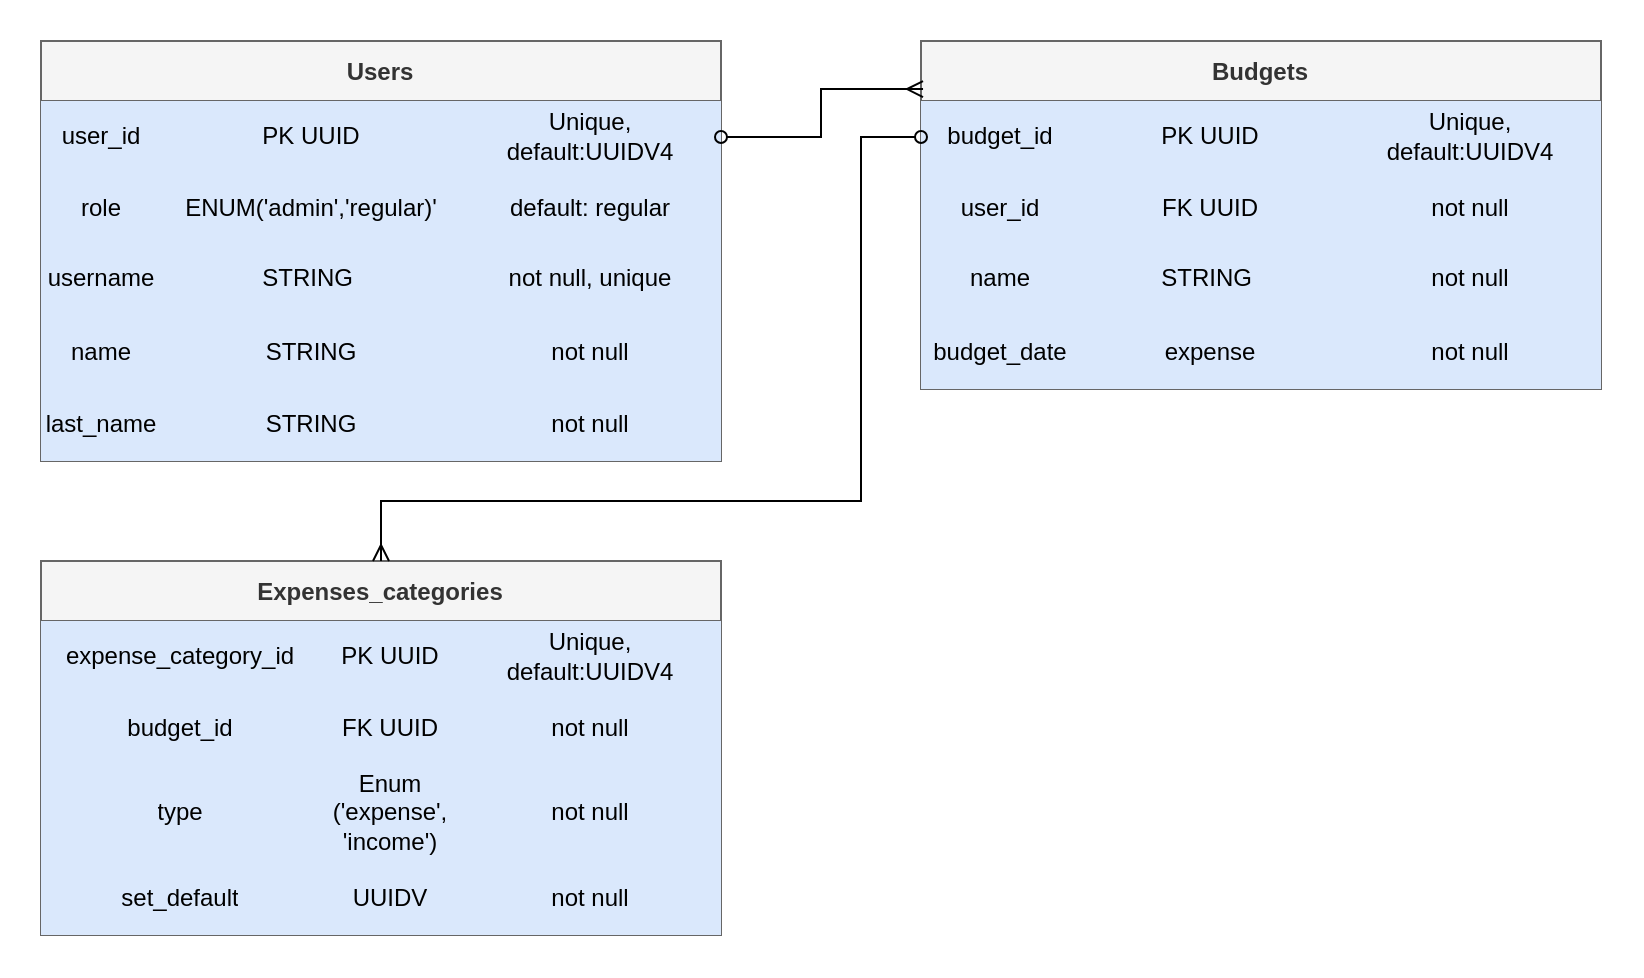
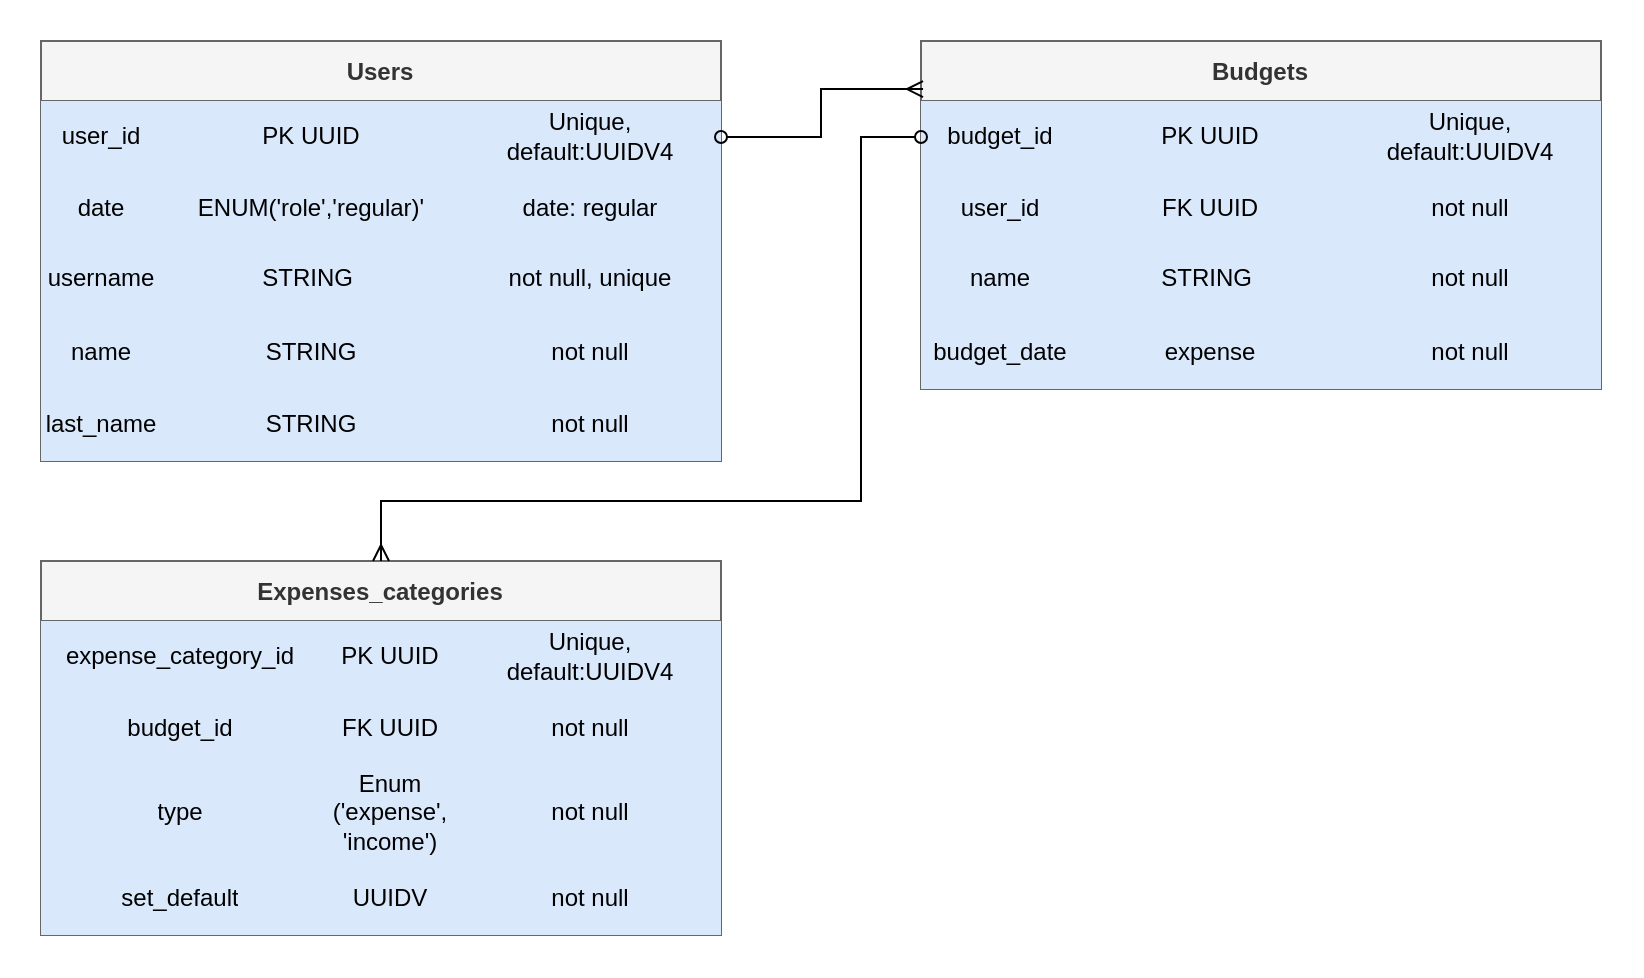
  <mxCell id="0" />
  <mxCell id="1" parent="0" />
  <mxCell id="2" value="Users" style="shape=table;startSize=30;container=1;collapsible=0;childLayout=tableLayout;fontStyle=1;align=center;fillColor=#f5f5f5;fontColor=#333333;strokeColor=#666666;" vertex="1" parent="1"><mxGeometry x="20" y="20" width="340" height="210" as="geometry" /></mxCell>
  <mxCell id="3" value="" style="shape=tableRow;horizontal=0;startSize=0;swimlaneHead=0;swimlaneBody=0;top=0;left=0;bottom=0;right=0;collapsible=0;dropTarget=0;fillColor=none;points=[[0,0.5],[1,0.5]];portConstraint=eastwest;" vertex="1" parent="2"><mxGeometry y="30" width="340" height="36" as="geometry" /></mxCell>
  <mxCell id="4" value="user_id" style="shape=partialRectangle;html=1;whiteSpace=wrap;connectable=0;fillColor=#dae8fc;top=0;left=0;bottom=0;right=0;overflow=hidden;strokeColor=#6c8ebf;" vertex="1" parent="3"><mxGeometry width="61" height="36" as="geometry"><mxRectangle width="61" height="36" as="alternateBounds" /></mxGeometry></mxCell>
  <mxCell id="5" value="PK UUID" style="shape=partialRectangle;html=1;whiteSpace=wrap;connectable=0;fillColor=#dae8fc;top=0;left=0;bottom=0;right=0;overflow=hidden;strokeColor=#6c8ebf;" vertex="1" parent="3"><mxGeometry x="61" width="149" height="36" as="geometry"><mxRectangle width="149" height="36" as="alternateBounds" /></mxGeometry></mxCell>
  <mxCell id="6" value="Unique, default:UUIDV4" style="shape=partialRectangle;html=1;whiteSpace=wrap;connectable=0;fillColor=#dae8fc;top=0;left=0;bottom=0;right=0;overflow=hidden;strokeColor=#6c8ebf;" vertex="1" parent="3"><mxGeometry x="210" width="130" height="36" as="geometry"><mxRectangle width="130" height="36" as="alternateBounds" /></mxGeometry></mxCell>
  <mxCell id="7" value="" style="shape=tableRow;horizontal=0;startSize=0;swimlaneHead=0;swimlaneBody=0;top=0;left=0;bottom=0;right=0;collapsible=0;dropTarget=0;fillColor=none;points=[[0,0.5],[1,0.5]];portConstraint=eastwest;" vertex="1" parent="2"><mxGeometry y="66" width="340" height="35" as="geometry" /></mxCell>
- <mxCell id="8" value="role" style="shape=partialRectangle;html=1;whiteSpace=wrap;connectable=0;fillColor=#dae8fc;top=0;left=0;bottom=0;right=0;overflow=hidden;strokeColor=#6c8ebf;" vertex="1" parent="7"><mxGeometry width="61" height="35" as="geometry"><mxRectangle width="61" height="35" as="alternateBounds" /></mxGeometry></mxCell>
- <mxCell id="9" value="ENUM('admin','regular)'" style="shape=partialRectangle;html=1;whiteSpace=wrap;connectable=0;fillColor=#dae8fc;top=0;left=0;bottom=0;right=0;overflow=hidden;strokeColor=#6c8ebf;" vertex="1" parent="7"><mxGeometry x="61" width="149" height="35" as="geometry"><mxRectangle width="149" height="35" as="alternateBounds" /></mxGeometry></mxCell>
- <mxCell id="10" value="default: regular" style="shape=partialRectangle;html=1;whiteSpace=wrap;connectable=0;fillColor=#dae8fc;top=0;left=0;bottom=0;right=0;overflow=hidden;strokeColor=#6c8ebf;" vertex="1" parent="7"><mxGeometry x="210" width="130" height="35" as="geometry"><mxRectangle width="130" height="35" as="alternateBounds" /></mxGeometry></mxCell>
+ <mxCell id="8" value="date" style="shape=partialRectangle;html=1;whiteSpace=wrap;connectable=0;fillColor=#dae8fc;top=0;left=0;bottom=0;right=0;overflow=hidden;strokeColor=#6c8ebf;" vertex="1" parent="7"><mxGeometry width="61" height="35" as="geometry"><mxRectangle width="61" height="35" as="alternateBounds" /></mxGeometry></mxCell>
+ <mxCell id="9" value="ENUM('role','regular)'" style="shape=partialRectangle;html=1;whiteSpace=wrap;connectable=0;fillColor=#dae8fc;top=0;left=0;bottom=0;right=0;overflow=hidden;strokeColor=#6c8ebf;" vertex="1" parent="7"><mxGeometry x="61" width="149" height="35" as="geometry"><mxRectangle width="149" height="35" as="alternateBounds" /></mxGeometry></mxCell>
+ <mxCell id="10" value="date: regular" style="shape=partialRectangle;html=1;whiteSpace=wrap;connectable=0;fillColor=#dae8fc;top=0;left=0;bottom=0;right=0;overflow=hidden;strokeColor=#6c8ebf;" vertex="1" parent="7"><mxGeometry x="210" width="130" height="35" as="geometry"><mxRectangle width="130" height="35" as="alternateBounds" /></mxGeometry></mxCell>
  <mxCell id="11" value="" style="shape=tableRow;horizontal=0;startSize=0;swimlaneHead=0;swimlaneBody=0;top=0;left=0;bottom=0;right=0;collapsible=0;dropTarget=0;fillColor=none;points=[[0,0.5],[1,0.5]];portConstraint=eastwest;" vertex="1" parent="2"><mxGeometry y="101" width="340" height="36" as="geometry" /></mxCell>
  <mxCell id="12" value="username" style="shape=partialRectangle;html=1;whiteSpace=wrap;connectable=0;fillColor=#dae8fc;top=0;left=0;bottom=0;right=0;overflow=hidden;strokeColor=#6c8ebf;" vertex="1" parent="11"><mxGeometry width="61" height="36" as="geometry"><mxRectangle width="61" height="36" as="alternateBounds" /></mxGeometry></mxCell>
  <mxCell id="13" value="STRING&lt;span style=&quot;white-space: pre;&quot;&gt; &lt;/span&gt;" style="shape=partialRectangle;html=1;whiteSpace=wrap;connectable=0;fillColor=#dae8fc;top=0;left=0;bottom=0;right=0;overflow=hidden;strokeColor=#6c8ebf;" vertex="1" parent="11"><mxGeometry x="61" width="149" height="36" as="geometry"><mxRectangle width="149" height="36" as="alternateBounds" /></mxGeometry></mxCell>
  <mxCell id="14" value="not null, unique" style="shape=partialRectangle;html=1;whiteSpace=wrap;connectable=0;fillColor=#dae8fc;top=0;left=0;bottom=0;right=0;overflow=hidden;strokeColor=#6c8ebf;" vertex="1" parent="11"><mxGeometry x="210" width="130" height="36" as="geometry"><mxRectangle width="130" height="36" as="alternateBounds" /></mxGeometry></mxCell>
  <mxCell id="15" style="shape=tableRow;horizontal=0;startSize=0;swimlaneHead=0;swimlaneBody=0;top=0;left=0;bottom=0;right=0;collapsible=0;dropTarget=0;fillColor=none;points=[[0,0.5],[1,0.5]];portConstraint=eastwest;" vertex="1" parent="2"><mxGeometry y="137" width="340" height="37" as="geometry" /></mxCell>
  <mxCell id="16" value="name" style="shape=partialRectangle;html=1;whiteSpace=wrap;connectable=0;fillColor=#dae8fc;top=0;left=0;bottom=0;right=0;overflow=hidden;strokeColor=#6c8ebf;" vertex="1" parent="15"><mxGeometry width="61" height="37" as="geometry"><mxRectangle width="61" height="37" as="alternateBounds" /></mxGeometry></mxCell>
  <mxCell id="17" value="STRING" style="shape=partialRectangle;html=1;whiteSpace=wrap;connectable=0;fillColor=#dae8fc;top=0;left=0;bottom=0;right=0;overflow=hidden;strokeColor=#6c8ebf;" vertex="1" parent="15"><mxGeometry x="61" width="149" height="37" as="geometry"><mxRectangle width="149" height="37" as="alternateBounds" /></mxGeometry></mxCell>
  <mxCell id="18" value="not null" style="shape=partialRectangle;html=1;whiteSpace=wrap;connectable=0;fillColor=#dae8fc;top=0;left=0;bottom=0;right=0;overflow=hidden;strokeColor=#6c8ebf;" vertex="1" parent="15"><mxGeometry x="210" width="130" height="37" as="geometry"><mxRectangle width="130" height="37" as="alternateBounds" /></mxGeometry></mxCell>
  <mxCell id="19" style="shape=tableRow;horizontal=0;startSize=0;swimlaneHead=0;swimlaneBody=0;top=0;left=0;bottom=0;right=0;collapsible=0;dropTarget=0;fillColor=none;points=[[0,0.5],[1,0.5]];portConstraint=eastwest;" vertex="1" parent="2"><mxGeometry y="174" width="340" height="36" as="geometry" /></mxCell>
  <mxCell id="20" value="last_name" style="shape=partialRectangle;html=1;whiteSpace=wrap;connectable=0;fillColor=#dae8fc;top=0;left=0;bottom=0;right=0;overflow=hidden;strokeColor=#6c8ebf;" vertex="1" parent="19"><mxGeometry width="61" height="36" as="geometry"><mxRectangle width="61" height="36" as="alternateBounds" /></mxGeometry></mxCell>
  <mxCell id="21" value="STRING" style="shape=partialRectangle;html=1;whiteSpace=wrap;connectable=0;fillColor=#dae8fc;top=0;left=0;bottom=0;right=0;overflow=hidden;strokeColor=#6c8ebf;" vertex="1" parent="19"><mxGeometry x="61" width="149" height="36" as="geometry"><mxRectangle width="149" height="36" as="alternateBounds" /></mxGeometry></mxCell>
  <mxCell id="22" value="not null" style="shape=partialRectangle;html=1;whiteSpace=wrap;connectable=0;fillColor=#dae8fc;top=0;left=0;bottom=0;right=0;overflow=hidden;strokeColor=#6c8ebf;" vertex="1" parent="19"><mxGeometry x="210" width="130" height="36" as="geometry"><mxRectangle width="130" height="36" as="alternateBounds" /></mxGeometry></mxCell>
  <mxCell id="23" value="Budgets" style="shape=table;startSize=30;container=1;collapsible=0;childLayout=tableLayout;fontStyle=1;align=center;fillColor=#f5f5f5;fontColor=#333333;strokeColor=#666666;" vertex="1" parent="1"><mxGeometry x="460" y="20" width="340" height="174" as="geometry" /></mxCell>
  <mxCell id="24" value="" style="shape=tableRow;horizontal=0;startSize=0;swimlaneHead=0;swimlaneBody=0;top=0;left=0;bottom=0;right=0;collapsible=0;dropTarget=0;fillColor=none;points=[[0,0.5],[1,0.5]];portConstraint=eastwest;" vertex="1" parent="23"><mxGeometry y="30" width="340" height="36" as="geometry" /></mxCell>
  <mxCell id="25" value="budget_id" style="shape=partialRectangle;html=1;whiteSpace=wrap;connectable=0;fillColor=#dae8fc;top=0;left=0;bottom=0;right=0;overflow=hidden;strokeColor=#6c8ebf;" vertex="1" parent="24"><mxGeometry width="80" height="36" as="geometry"><mxRectangle width="80" height="36" as="alternateBounds" /></mxGeometry></mxCell>
  <mxCell id="26" value="PK UUID" style="shape=partialRectangle;html=1;whiteSpace=wrap;connectable=0;fillColor=#dae8fc;top=0;left=0;bottom=0;right=0;overflow=hidden;strokeColor=#6c8ebf;" vertex="1" parent="24"><mxGeometry x="80" width="130" height="36" as="geometry"><mxRectangle width="130" height="36" as="alternateBounds" /></mxGeometry></mxCell>
  <mxCell id="27" value="Unique, default:UUIDV4" style="shape=partialRectangle;html=1;whiteSpace=wrap;connectable=0;fillColor=#dae8fc;top=0;left=0;bottom=0;right=0;overflow=hidden;strokeColor=#6c8ebf;" vertex="1" parent="24"><mxGeometry x="210" width="130" height="36" as="geometry"><mxRectangle width="130" height="36" as="alternateBounds" /></mxGeometry></mxCell>
  <mxCell id="28" value="" style="shape=tableRow;horizontal=0;startSize=0;swimlaneHead=0;swimlaneBody=0;top=0;left=0;bottom=0;right=0;collapsible=0;dropTarget=0;fillColor=none;points=[[0,0.5],[1,0.5]];portConstraint=eastwest;" vertex="1" parent="23"><mxGeometry y="66" width="340" height="35" as="geometry" /></mxCell>
  <mxCell id="29" value="user_id" style="shape=partialRectangle;html=1;whiteSpace=wrap;connectable=0;fillColor=#dae8fc;top=0;left=0;bottom=0;right=0;overflow=hidden;strokeColor=#6c8ebf;" vertex="1" parent="28"><mxGeometry width="80" height="35" as="geometry"><mxRectangle width="80" height="35" as="alternateBounds" /></mxGeometry></mxCell>
  <mxCell id="30" value="FK UUID" style="shape=partialRectangle;html=1;whiteSpace=wrap;connectable=0;fillColor=#dae8fc;top=0;left=0;bottom=0;right=0;overflow=hidden;strokeColor=#6c8ebf;" vertex="1" parent="28"><mxGeometry x="80" width="130" height="35" as="geometry"><mxRectangle width="130" height="35" as="alternateBounds" /></mxGeometry></mxCell>
  <mxCell id="31" value="not null" style="shape=partialRectangle;html=1;whiteSpace=wrap;connectable=0;fillColor=#dae8fc;top=0;left=0;bottom=0;right=0;overflow=hidden;strokeColor=#6c8ebf;" vertex="1" parent="28"><mxGeometry x="210" width="130" height="35" as="geometry"><mxRectangle width="130" height="35" as="alternateBounds" /></mxGeometry></mxCell>
  <mxCell id="32" value="" style="shape=tableRow;horizontal=0;startSize=0;swimlaneHead=0;swimlaneBody=0;top=0;left=0;bottom=0;right=0;collapsible=0;dropTarget=0;fillColor=none;points=[[0,0.5],[1,0.5]];portConstraint=eastwest;" vertex="1" parent="23"><mxGeometry y="101" width="340" height="36" as="geometry" /></mxCell>
  <mxCell id="33" value="name" style="shape=partialRectangle;html=1;whiteSpace=wrap;connectable=0;fillColor=#dae8fc;top=0;left=0;bottom=0;right=0;overflow=hidden;strokeColor=#6c8ebf;" vertex="1" parent="32"><mxGeometry width="80" height="36" as="geometry"><mxRectangle width="80" height="36" as="alternateBounds" /></mxGeometry></mxCell>
  <mxCell id="34" value="STRING&lt;span style=&quot;white-space: pre;&quot;&gt; &lt;/span&gt;" style="shape=partialRectangle;html=1;whiteSpace=wrap;connectable=0;fillColor=#dae8fc;top=0;left=0;bottom=0;right=0;overflow=hidden;strokeColor=#6c8ebf;" vertex="1" parent="32"><mxGeometry x="80" width="130" height="36" as="geometry"><mxRectangle width="130" height="36" as="alternateBounds" /></mxGeometry></mxCell>
  <mxCell id="35" value="not null" style="shape=partialRectangle;html=1;whiteSpace=wrap;connectable=0;fillColor=#dae8fc;top=0;left=0;bottom=0;right=0;overflow=hidden;strokeColor=#6c8ebf;" vertex="1" parent="32"><mxGeometry x="210" width="130" height="36" as="geometry"><mxRectangle width="130" height="36" as="alternateBounds" /></mxGeometry></mxCell>
  <mxCell id="36" style="shape=tableRow;horizontal=0;startSize=0;swimlaneHead=0;swimlaneBody=0;top=0;left=0;bottom=0;right=0;collapsible=0;dropTarget=0;fillColor=none;points=[[0,0.5],[1,0.5]];portConstraint=eastwest;" vertex="1" parent="23"><mxGeometry y="137" width="340" height="37" as="geometry" /></mxCell>
  <mxCell id="37" value="budget_date" style="shape=partialRectangle;html=1;whiteSpace=wrap;connectable=0;fillColor=#dae8fc;top=0;left=0;bottom=0;right=0;overflow=hidden;strokeColor=#6c8ebf;" vertex="1" parent="36"><mxGeometry width="80" height="37" as="geometry"><mxRectangle width="80" height="37" as="alternateBounds" /></mxGeometry></mxCell>
  <mxCell id="38" value="expense" style="shape=partialRectangle;html=1;whiteSpace=wrap;connectable=0;fillColor=#dae8fc;top=0;left=0;bottom=0;right=0;overflow=hidden;strokeColor=#6c8ebf;" vertex="1" parent="36"><mxGeometry x="80" width="130" height="37" as="geometry"><mxRectangle width="130" height="37" as="alternateBounds" /></mxGeometry></mxCell>
  <mxCell id="39" value="not null" style="shape=partialRectangle;html=1;whiteSpace=wrap;connectable=0;fillColor=#dae8fc;top=0;left=0;bottom=0;right=0;overflow=hidden;strokeColor=#6c8ebf;" vertex="1" parent="36"><mxGeometry x="210" width="130" height="37" as="geometry"><mxRectangle width="130" height="37" as="alternateBounds" /></mxGeometry></mxCell>
  <mxCell id="40" style="edgeStyle=orthogonalEdgeStyle;rounded=0;orthogonalLoop=1;jettySize=auto;html=1;entryX=0.003;entryY=0.138;entryDx=0;entryDy=0;entryPerimeter=0;startArrow=oval;startFill=0;endArrow=ERmany;endFill=0;" edge="1" parent="1" source="3" target="23"><mxGeometry relative="1" as="geometry" /></mxCell>
  <mxCell id="41" value="Expenses_categories" style="shape=table;startSize=30;container=1;collapsible=0;childLayout=tableLayout;fontStyle=1;align=center;fillColor=#f5f5f5;fontColor=#333333;strokeColor=#666666;" vertex="1" parent="1"><mxGeometry x="20" y="280" width="340" height="187" as="geometry" /></mxCell>
  <mxCell id="42" value="" style="shape=tableRow;horizontal=0;startSize=0;swimlaneHead=0;swimlaneBody=0;top=0;left=0;bottom=0;right=0;collapsible=0;dropTarget=0;fillColor=none;points=[[0,0.5],[1,0.5]];portConstraint=eastwest;" vertex="1" parent="41"><mxGeometry y="30" width="340" height="36" as="geometry" /></mxCell>
  <mxCell id="43" value="expense_category_id" style="shape=partialRectangle;html=1;whiteSpace=wrap;connectable=0;fillColor=#dae8fc;top=0;left=0;bottom=0;right=0;overflow=hidden;strokeColor=#6c8ebf;" vertex="1" parent="42"><mxGeometry width="140" height="36" as="geometry"><mxRectangle width="140" height="36" as="alternateBounds" /></mxGeometry></mxCell>
  <mxCell id="44" value="PK UUID" style="shape=partialRectangle;html=1;whiteSpace=wrap;connectable=0;fillColor=#dae8fc;top=0;left=0;bottom=0;right=0;overflow=hidden;strokeColor=#6c8ebf;" vertex="1" parent="42"><mxGeometry x="140" width="70" height="36" as="geometry"><mxRectangle width="70" height="36" as="alternateBounds" /></mxGeometry></mxCell>
  <mxCell id="45" value="Unique, default:UUIDV4" style="shape=partialRectangle;html=1;whiteSpace=wrap;connectable=0;fillColor=#dae8fc;top=0;left=0;bottom=0;right=0;overflow=hidden;strokeColor=#6c8ebf;" vertex="1" parent="42"><mxGeometry x="210" width="130" height="36" as="geometry"><mxRectangle width="130" height="36" as="alternateBounds" /></mxGeometry></mxCell>
  <mxCell id="46" value="" style="shape=tableRow;horizontal=0;startSize=0;swimlaneHead=0;swimlaneBody=0;top=0;left=0;bottom=0;right=0;collapsible=0;dropTarget=0;fillColor=none;points=[[0,0.5],[1,0.5]];portConstraint=eastwest;" vertex="1" parent="41"><mxGeometry y="66" width="340" height="35" as="geometry" /></mxCell>
  <mxCell id="47" value="budget_id" style="shape=partialRectangle;html=1;whiteSpace=wrap;connectable=0;fillColor=#dae8fc;top=0;left=0;bottom=0;right=0;overflow=hidden;strokeColor=#6c8ebf;" vertex="1" parent="46"><mxGeometry width="140" height="35" as="geometry"><mxRectangle width="140" height="35" as="alternateBounds" /></mxGeometry></mxCell>
  <mxCell id="48" value="FK UUID" style="shape=partialRectangle;html=1;whiteSpace=wrap;connectable=0;fillColor=#dae8fc;top=0;left=0;bottom=0;right=0;overflow=hidden;strokeColor=#6c8ebf;" vertex="1" parent="46"><mxGeometry x="140" width="70" height="35" as="geometry"><mxRectangle width="70" height="35" as="alternateBounds" /></mxGeometry></mxCell>
  <mxCell id="49" value="not null" style="shape=partialRectangle;html=1;whiteSpace=wrap;connectable=0;fillColor=#dae8fc;top=0;left=0;bottom=0;right=0;overflow=hidden;strokeColor=#6c8ebf;" vertex="1" parent="46"><mxGeometry x="210" width="130" height="35" as="geometry"><mxRectangle width="130" height="35" as="alternateBounds" /></mxGeometry></mxCell>
  <mxCell id="50" value="" style="shape=tableRow;horizontal=0;startSize=0;swimlaneHead=0;swimlaneBody=0;top=0;left=0;bottom=0;right=0;collapsible=0;dropTarget=0;fillColor=none;points=[[0,0.5],[1,0.5]];portConstraint=eastwest;" vertex="1" parent="41"><mxGeometry y="101" width="340" height="49" as="geometry" /></mxCell>
  <mxCell id="51" value="type" style="shape=partialRectangle;html=1;whiteSpace=wrap;connectable=0;fillColor=#dae8fc;top=0;left=0;bottom=0;right=0;overflow=hidden;strokeColor=#6c8ebf;" vertex="1" parent="50"><mxGeometry width="140" height="49" as="geometry"><mxRectangle width="140" height="49" as="alternateBounds" /></mxGeometry></mxCell>
  <mxCell id="52" value="Enum ('expense', 'income')" style="shape=partialRectangle;html=1;whiteSpace=wrap;connectable=0;fillColor=#dae8fc;top=0;left=0;bottom=0;right=0;overflow=hidden;strokeColor=#6c8ebf;" vertex="1" parent="50"><mxGeometry x="140" width="70" height="49" as="geometry"><mxRectangle width="70" height="49" as="alternateBounds" /></mxGeometry></mxCell>
  <mxCell id="53" value="not null" style="shape=partialRectangle;html=1;whiteSpace=wrap;connectable=0;fillColor=#dae8fc;top=0;left=0;bottom=0;right=0;overflow=hidden;strokeColor=#6c8ebf;" vertex="1" parent="50"><mxGeometry x="210" width="130" height="49" as="geometry"><mxRectangle width="130" height="49" as="alternateBounds" /></mxGeometry></mxCell>
  <mxCell id="54" style="shape=tableRow;horizontal=0;startSize=0;swimlaneHead=0;swimlaneBody=0;top=0;left=0;bottom=0;right=0;collapsible=0;dropTarget=0;fillColor=none;points=[[0,0.5],[1,0.5]];portConstraint=eastwest;" vertex="1" parent="41"><mxGeometry y="150" width="340" height="37" as="geometry" /></mxCell>
  <mxCell id="55" value="set_default" style="shape=partialRectangle;html=1;whiteSpace=wrap;connectable=0;fillColor=#dae8fc;top=0;left=0;bottom=0;right=0;overflow=hidden;strokeColor=#6c8ebf;" vertex="1" parent="54"><mxGeometry width="140" height="37" as="geometry"><mxRectangle width="140" height="37" as="alternateBounds" /></mxGeometry></mxCell>
  <mxCell id="56" value="UUIDV" style="shape=partialRectangle;html=1;whiteSpace=wrap;connectable=0;fillColor=#dae8fc;top=0;left=0;bottom=0;right=0;overflow=hidden;strokeColor=#6c8ebf;" vertex="1" parent="54"><mxGeometry x="140" width="70" height="37" as="geometry"><mxRectangle width="70" height="37" as="alternateBounds" /></mxGeometry></mxCell>
  <mxCell id="57" value="not null" style="shape=partialRectangle;html=1;whiteSpace=wrap;connectable=0;fillColor=#dae8fc;top=0;left=0;bottom=0;right=0;overflow=hidden;strokeColor=#6c8ebf;" vertex="1" parent="54"><mxGeometry x="210" width="130" height="37" as="geometry"><mxRectangle width="130" height="37" as="alternateBounds" /></mxGeometry></mxCell>
  <mxCell id="58" style="edgeStyle=orthogonalEdgeStyle;rounded=0;orthogonalLoop=1;jettySize=auto;html=1;startArrow=oval;startFill=0;endArrow=ERmany;endFill=0;" edge="1" parent="1" source="24" target="41"><mxGeometry relative="1" as="geometry"><Array as="points"><mxPoint x="430" y="68" /><mxPoint x="430" y="250" /><mxPoint x="190" y="250" /></Array></mxGeometry></mxCell>
